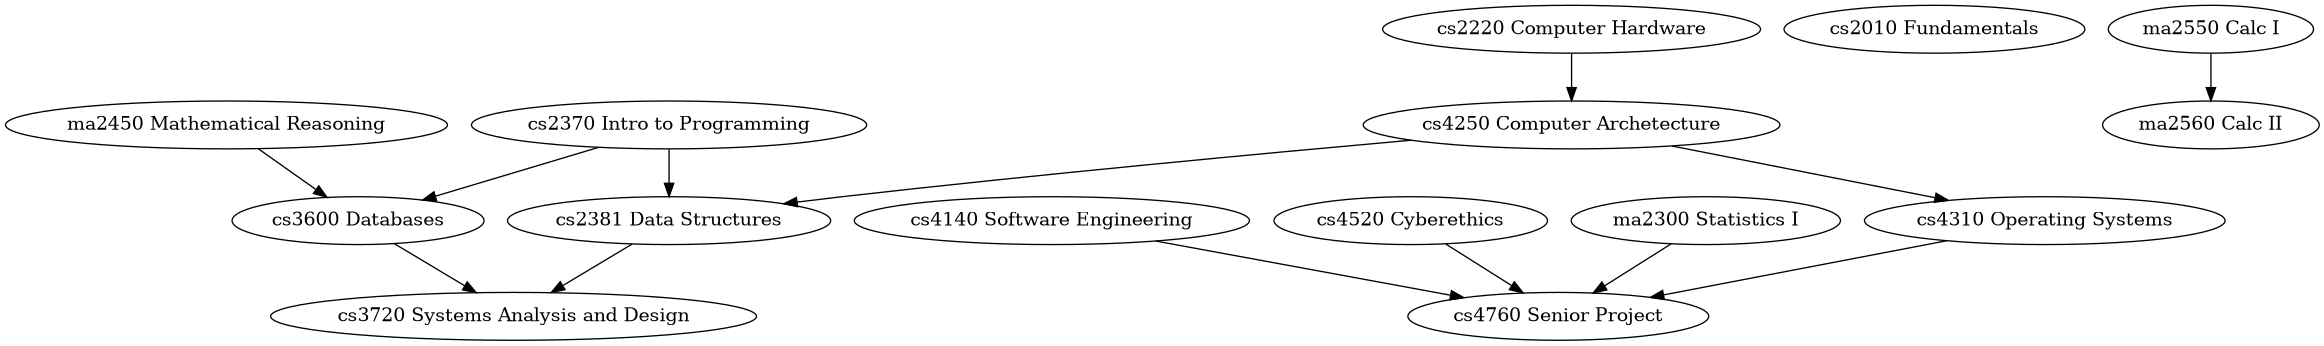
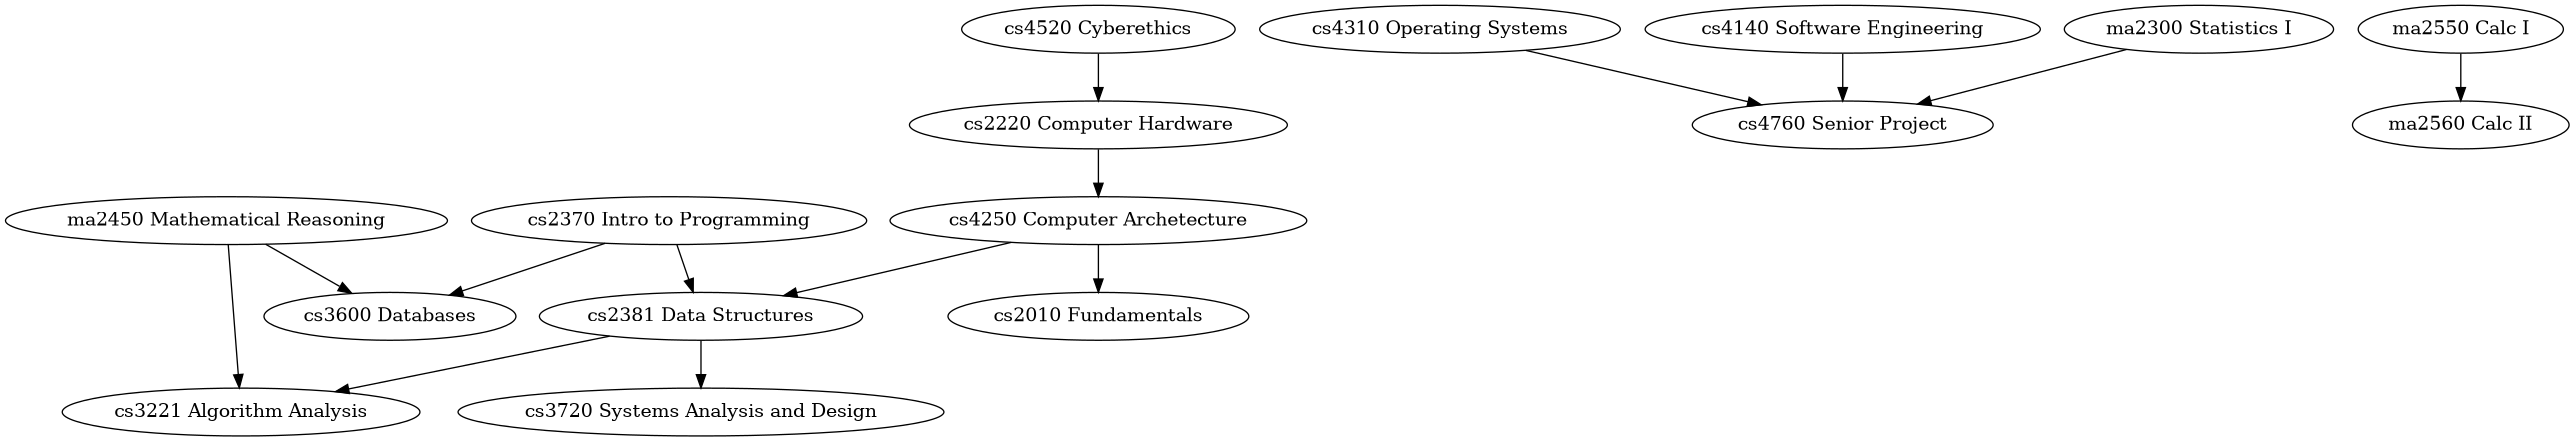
  digraph {
    cs2370 [label="\N Intro to Programming"]
    cs2381 [label="\N Data Structures"]
    cs3600 [label="\N Databases"]
+   cs3221 [label="\N Algorithm Analysis"]
    cs3720 [label="\N Systems Analysis and Design"]
    cs2220 [label="\N Computer Hardware"]
    cs4250 [label="\N Computer Archetecture"]
    cs4310 [label="\N Operating Systems"]
    cs4760 [label="\N Senior Project"]
    ma2450 [label="\N Mathematical Reasoning"]
    cs4140 [label="\N Software Engineering"]
    cs2010 [label="\N Fundamentals"]
    cs4520 [label="\N Cyberethics"]
    ma2300 [label="\N Statistics I"]
    ma2550 [label="\N Calc I"]
    ma2560 [label="\N Calc II"]
    cs2370 -> cs2381
    cs2370 -> cs3600
+   cs2381 -> cs3221
    cs2381 -> cs3720
-   cs3600 -> cs3720
    cs2220 -> cs4250
    cs4250 -> cs2381
-   cs4250 -> cs4310
+   cs4250 -> cs2010
    cs4310 -> cs4760
    ma2450 -> cs3600
+   ma2450 -> cs3221
    cs4140 -> cs4760
-   cs4520 -> cs4760
+   cs4520 -> cs2220
    ma2300 -> cs4760
    ma2550 -> ma2560
  }
